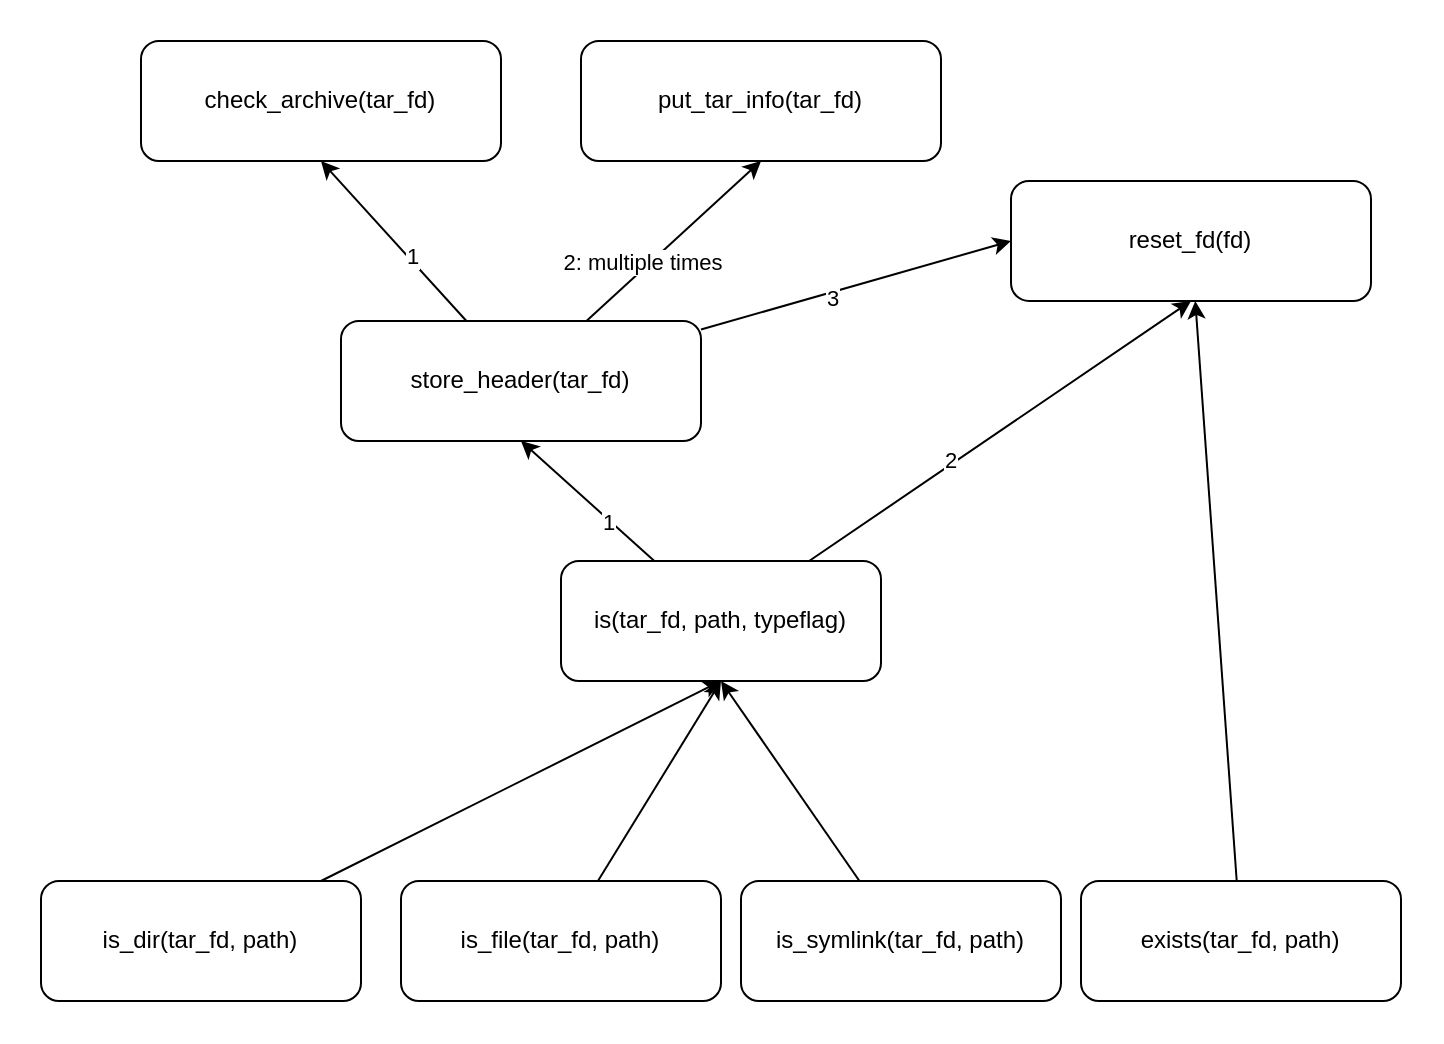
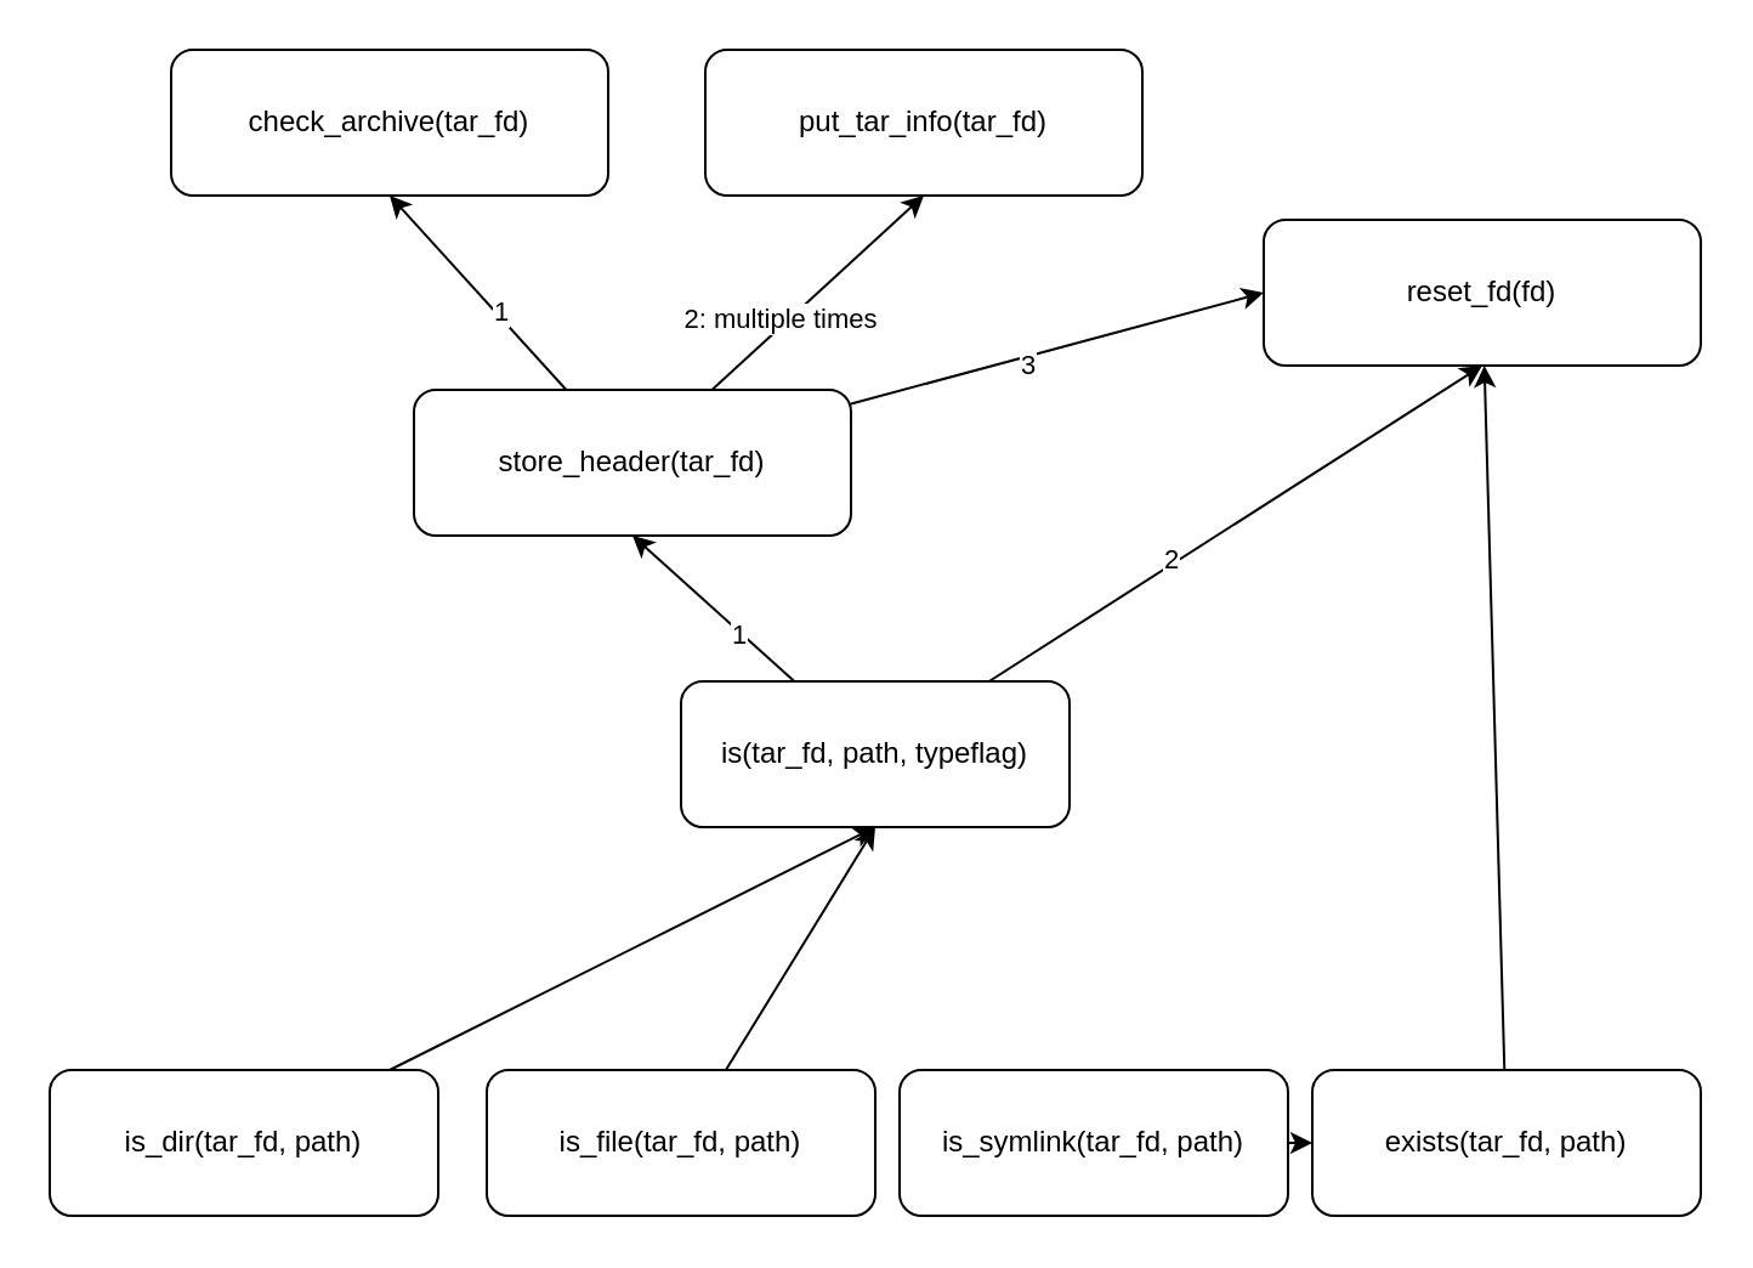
  <mxCell id="0" />
  <mxCell id="1" parent="0" />
  <mxCell id="2" style="edgeStyle=none;html=1;entryX=0.5;entryY=1;entryDx=0;entryDy=0;" edge="1" parent="1" source="6" target="21"><mxGeometry relative="1" as="geometry" /></mxCell>
  <mxCell id="3" value="1" style="edgeLabel;html=1;align=center;verticalAlign=middle;resizable=0;points=[];" vertex="1" connectable="0" parent="2"><mxGeometry x="-0.336" y="1" relative="1" as="geometry"><mxPoint as="offset" /></mxGeometry></mxCell>
  <mxCell id="4" style="edgeStyle=none;html=1;entryX=0.5;entryY=1;entryDx=0;entryDy=0;" edge="1" parent="1" source="6" target="22"><mxGeometry relative="1" as="geometry" /></mxCell>
  <mxCell id="5" value="2" style="edgeLabel;html=1;align=center;verticalAlign=middle;resizable=0;points=[];" vertex="1" connectable="0" parent="4"><mxGeometry x="-0.257" y="2" relative="1" as="geometry"><mxPoint as="offset" /></mxGeometry></mxCell>
  <mxCell id="6" value="is(tar_fd, path, typeflag)" style="rounded=1;whiteSpace=wrap;html=1;" vertex="1" parent="1"><mxGeometry x="280" y="280" width="160" height="60" as="geometry" /></mxCell>
  <mxCell id="7" style="edgeStyle=none;html=1;entryX=0.5;entryY=1;entryDx=0;entryDy=0;" edge="1" parent="1" source="8" target="6"><mxGeometry relative="1" as="geometry" /></mxCell>
  <mxCell id="8" value="is_dir(tar_fd, path)" style="rounded=1;whiteSpace=wrap;html=1;" vertex="1" parent="1"><mxGeometry x="20" y="440" width="160" height="60" as="geometry" /></mxCell>
  <mxCell id="9" style="edgeStyle=none;html=1;entryX=0.5;entryY=1;entryDx=0;entryDy=0;" edge="1" parent="1" source="10" target="6"><mxGeometry relative="1" as="geometry" /></mxCell>
  <mxCell id="10" value="is_file(tar_fd, path)" style="rounded=1;whiteSpace=wrap;html=1;" vertex="1" parent="1"><mxGeometry x="200" y="440" width="160" height="60" as="geometry" /></mxCell>
- <mxCell id="11" style="edgeStyle=none;html=1;entryX=0.5;entryY=1;entryDx=0;entryDy=0;" edge="1" parent="1" source="12" target="6"><mxGeometry relative="1" as="geometry"><mxPoint x="370" y="380" as="targetPoint" /></mxGeometry></mxCell>
+ <mxCell id="11" style="edgeStyle=none;html=1;" edge="1" parent="1" source="12" target="14"><mxGeometry relative="1" as="geometry"><mxPoint x="370" y="380" as="targetPoint" /></mxGeometry></mxCell>
  <mxCell id="12" value="is_symlink(tar_fd, path)" style="rounded=1;whiteSpace=wrap;html=1;" vertex="1" parent="1"><mxGeometry x="370" y="440" width="160" height="60" as="geometry" /></mxCell>
  <mxCell id="13" style="edgeStyle=none;html=1;" edge="1" parent="1" source="14" target="22"><mxGeometry relative="1" as="geometry"><mxPoint x="370" y="380" as="targetPoint" /></mxGeometry></mxCell>
  <mxCell id="14" value="exists(tar_fd, path)" style="rounded=1;whiteSpace=wrap;html=1;" vertex="1" parent="1"><mxGeometry x="540" y="440" width="160" height="60" as="geometry" /></mxCell>
  <mxCell id="15" style="edgeStyle=none;html=1;entryX=0.5;entryY=1;entryDx=0;entryDy=0;" edge="1" parent="1" source="21" target="23"><mxGeometry relative="1" as="geometry" /></mxCell>
  <mxCell id="16" value="1" style="edgeLabel;html=1;align=center;verticalAlign=middle;resizable=0;points=[];" vertex="1" connectable="0" parent="15"><mxGeometry x="-0.225" y="-2" relative="1" as="geometry"><mxPoint as="offset" /></mxGeometry></mxCell>
  <mxCell id="17" style="edgeStyle=none;html=1;entryX=0.5;entryY=1;entryDx=0;entryDy=0;" edge="1" parent="1" source="21" target="24"><mxGeometry relative="1" as="geometry" /></mxCell>
  <mxCell id="18" value="2: multiple times" style="edgeLabel;html=1;align=center;verticalAlign=middle;resizable=0;points=[];" vertex="1" connectable="0" parent="17"><mxGeometry x="-0.302" y="3" relative="1" as="geometry"><mxPoint as="offset" /></mxGeometry></mxCell>
  <mxCell id="19" style="edgeStyle=none;html=1;entryX=0;entryY=0.5;entryDx=0;entryDy=0;" edge="1" parent="1" source="21" target="22"><mxGeometry relative="1" as="geometry" /></mxCell>
  <mxCell id="20" value="3" style="edgeLabel;html=1;align=center;verticalAlign=middle;resizable=0;points=[];" vertex="1" connectable="0" parent="19"><mxGeometry x="-0.163" y="-3" relative="1" as="geometry"><mxPoint as="offset" /></mxGeometry></mxCell>
  <mxCell id="21" value="store_header(tar_fd)" style="rounded=1;whiteSpace=wrap;html=1;" vertex="1" parent="1"><mxGeometry x="170" y="160" width="180" height="60" as="geometry" /></mxCell>
- <mxCell id="22" value="reset_fd(fd)" style="rounded=1;whiteSpace=wrap;html=1;" vertex="1" parent="1"><mxGeometry x="505" y="90" width="180" height="60" as="geometry" /></mxCell>
+ <mxCell id="22" value="reset_fd(fd)" style="rounded=1;whiteSpace=wrap;html=1;" vertex="1" parent="1"><mxGeometry x="520" y="90" width="180" height="60" as="geometry" /></mxCell>
  <mxCell id="23" value="check_archive(tar_fd)" style="rounded=1;whiteSpace=wrap;html=1;" vertex="1" parent="1"><mxGeometry x="70" y="20" width="180" height="60" as="geometry" /></mxCell>
  <mxCell id="24" value="put_tar_info(tar_fd)" style="rounded=1;whiteSpace=wrap;html=1;" vertex="1" parent="1"><mxGeometry x="290" y="20" width="180" height="60" as="geometry" /></mxCell>
